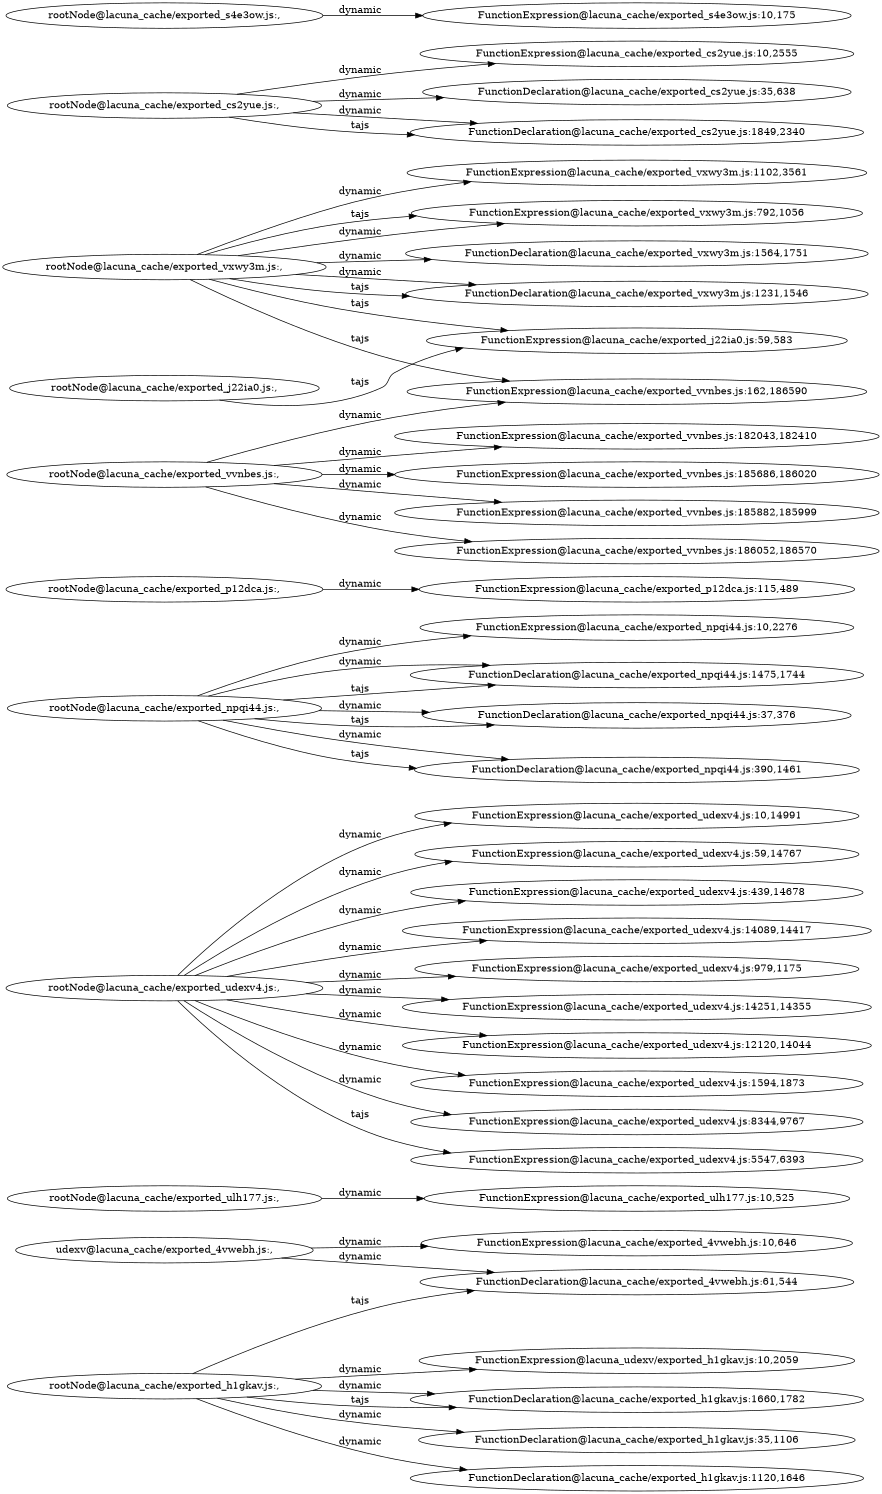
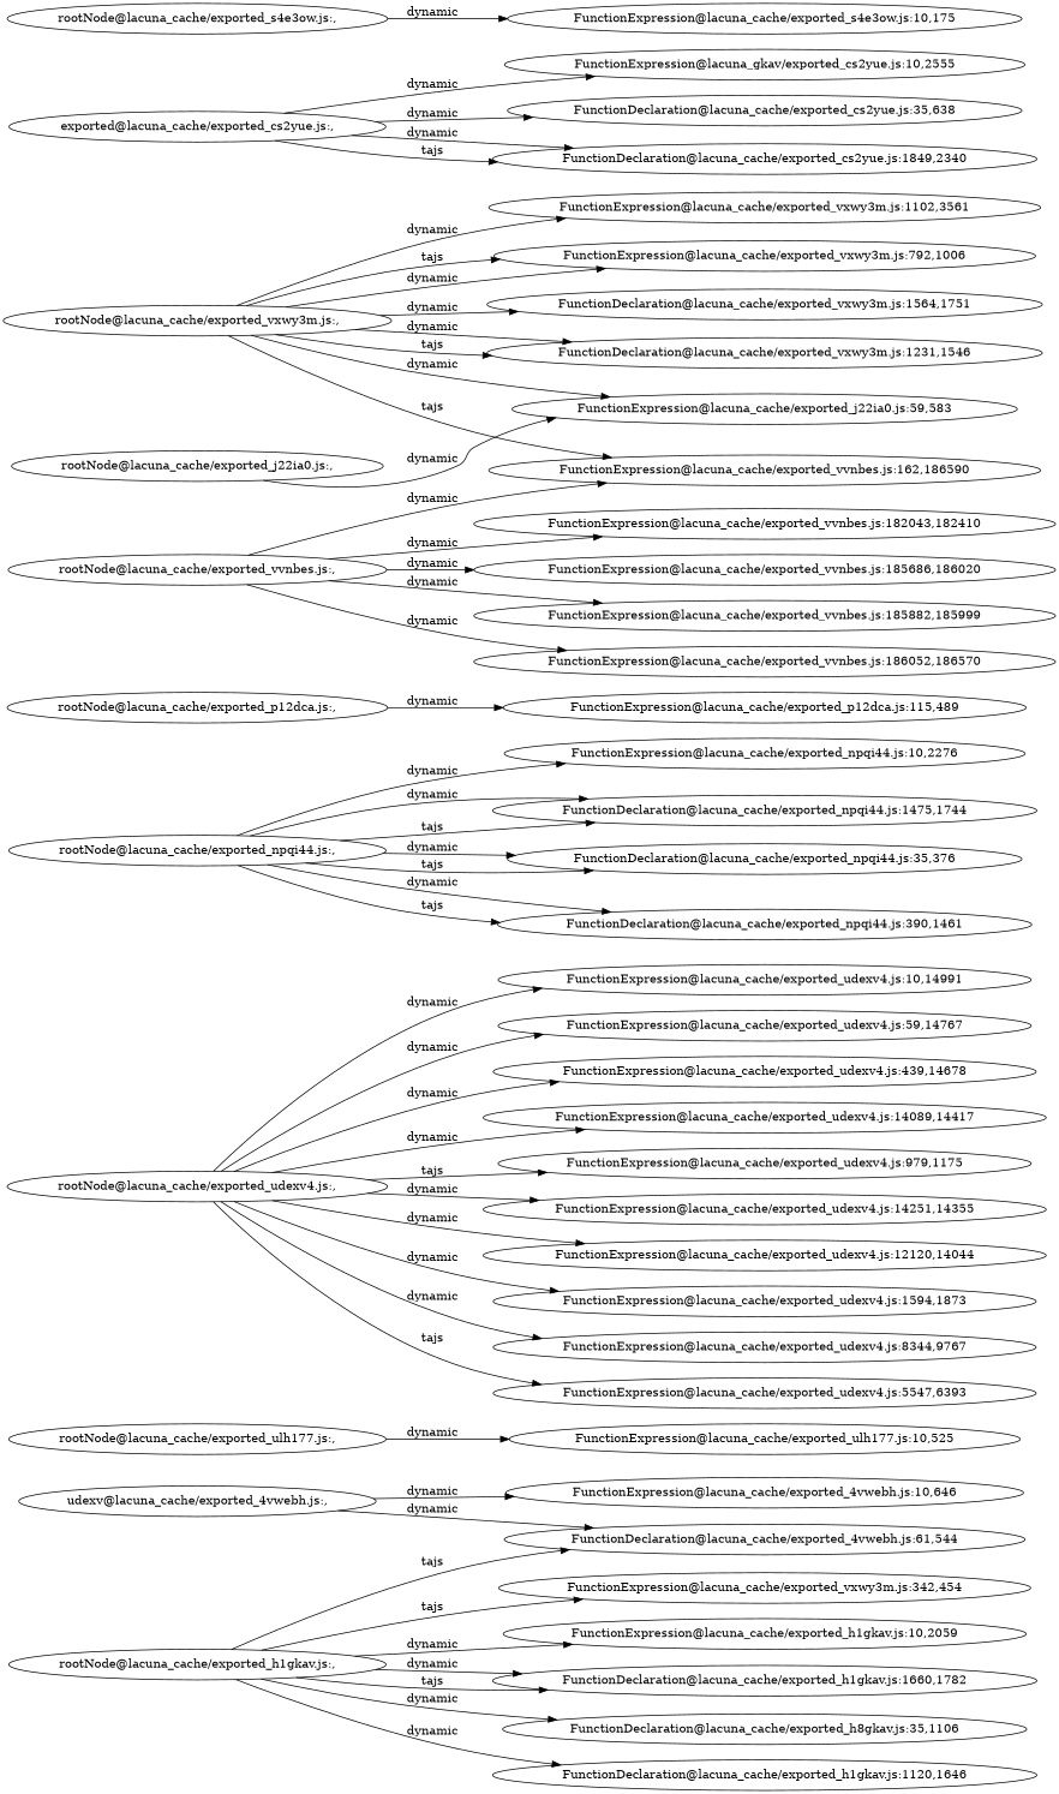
  digraph {
    rankdir=LR
    n1 [label="udexv@lacuna_cache/exported_4vwebh.js:,"]
    "FunctionExpression@lacuna_cache/exported_4vwebh.js:10,646"
    "FunctionDeclaration@lacuna_cache/exported_4vwebh.js:61,544"
    "rootNode@lacuna_cache/exported_ulh177.js:,"
    "FunctionExpression@lacuna_cache/exported_ulh177.js:10,525"
    "rootNode@lacuna_cache/exported_udexv4.js:,"
    "FunctionExpression@lacuna_cache/exported_udexv4.js:10,14991"
    "FunctionExpression@lacuna_cache/exported_udexv4.js:59,14767"
    "FunctionExpression@lacuna_cache/exported_udexv4.js:439,14678"
    "FunctionExpression@lacuna_cache/exported_udexv4.js:14089,14417"
    "FunctionExpression@lacuna_cache/exported_udexv4.js:979,1175"
    "FunctionExpression@lacuna_cache/exported_udexv4.js:14251,14355"
    "FunctionExpression@lacuna_cache/exported_udexv4.js:12120,14044"
    "FunctionExpression@lacuna_cache/exported_udexv4.js:1594,1873"
    "FunctionExpression@lacuna_cache/exported_udexv4.js:8344,9767"
    "FunctionExpression@lacuna_cache/exported_udexv4.js:5547,6393"
    "rootNode@lacuna_cache/exported_npqi44.js:,"
    "FunctionExpression@lacuna_cache/exported_npqi44.js:10,2276"
    "FunctionDeclaration@lacuna_cache/exported_npqi44.js:1475,1744"
-   "FunctionDeclaration@lacuna_cache/exported_npqi44.js:35,376" [label="FunctionDeclaration@lacuna_cache/exported_npqi44.js:37,376"]
+   "FunctionDeclaration@lacuna_cache/exported_npqi44.js:35,376"
    "FunctionDeclaration@lacuna_cache/exported_npqi44.js:390,1461"
    "rootNode@lacuna_cache/exported_p12dca.js:,"
    "FunctionExpression@lacuna_cache/exported_p12dca.js:115,489"
    "rootNode@lacuna_cache/exported_vxwy3m.js:,"
    "FunctionExpression@lacuna_cache/exported_vxwy3m.js:1102,3561"
    "FunctionDeclaration@lacuna_cache/exported_vxwy3m.js:1231,1546"
    "FunctionDeclaration@lacuna_cache/exported_vxwy3m.js:1564,1751"
-   "FunctionExpression@lacuna_cache/exported_vxwy3m.js:792,1056"
+   "FunctionExpression@lacuna_cache/exported_vxwy3m.js:792,1056" [label="FunctionExpression@lacuna_cache/exported_vxwy3m.js:792,1006"]
    "FunctionExpression@lacuna_cache/exported_j22ia0.js:59,583"
    "FunctionExpression@lacuna_cache/exported_vvnbes.js:162,186590"
    "rootNode@lacuna_cache/exported_vvnbes.js:,"
    "FunctionExpression@lacuna_cache/exported_vvnbes.js:182043,182410"
    "FunctionExpression@lacuna_cache/exported_vvnbes.js:185686,186020"
    "FunctionExpression@lacuna_cache/exported_vvnbes.js:185882,185999"
    "FunctionExpression@lacuna_cache/exported_vvnbes.js:186052,186570"
    "rootNode@lacuna_cache/exported_j22ia0.js:,"
-   "rootNode@lacuna_cache/exported_cs2yue.js:,"
-   "FunctionExpression@lacuna_cache/exported_cs2yue.js:10,2555"
+   "rootNode@lacuna_cache/exported_cs2yue.js:," [label="exported@lacuna_cache/exported_cs2yue.js:,"]
+   "FunctionExpression@lacuna_cache/exported_cs2yue.js:10,2555" [label="FunctionExpression@lacuna_gkav/exported_cs2yue.js:10,2555"]
    "FunctionDeclaration@lacuna_cache/exported_cs2yue.js:35,638"
    "FunctionDeclaration@lacuna_cache/exported_cs2yue.js:1849,2340"
    "rootNode@lacuna_cache/exported_h1gkav.js:,"
-   "FunctionExpression@lacuna_cache/exported_h1gkav.js:10,2059" [label="FunctionExpression@lacuna_udexv/exported_h1gkav.js:10,2059"]
+   "FunctionExpression@lacuna_cache/exported_vxwy3m.js:342,454"
+   "FunctionExpression@lacuna_cache/exported_h1gkav.js:10,2059"
    "FunctionDeclaration@lacuna_cache/exported_h1gkav.js:1660,1782"
-   "FunctionDeclaration@lacuna_cache/exported_h1gkav.js:35,1106"
+   "FunctionDeclaration@lacuna_cache/exported_h1gkav.js:35,1106" [label="FunctionDeclaration@lacuna_cache/exported_h8gkav.js:35,1106"]
    "FunctionDeclaration@lacuna_cache/exported_h1gkav.js:1120,1646"
    "rootNode@lacuna_cache/exported_s4e3ow.js:,"
    "FunctionExpression@lacuna_cache/exported_s4e3ow.js:10,175"
    n1 -> "FunctionExpression@lacuna_cache/exported_4vwebh.js:10,646" [label=dynamic]
    n1 -> "FunctionDeclaration@lacuna_cache/exported_4vwebh.js:61,544" [label=dynamic]
    "rootNode@lacuna_cache/exported_ulh177.js:," -> "FunctionExpression@lacuna_cache/exported_ulh177.js:10,525" [label=dynamic]
    "rootNode@lacuna_cache/exported_udexv4.js:," -> "FunctionExpression@lacuna_cache/exported_udexv4.js:10,14991" [label=dynamic]
    "rootNode@lacuna_cache/exported_udexv4.js:," -> "FunctionExpression@lacuna_cache/exported_udexv4.js:59,14767" [label=dynamic]
    "rootNode@lacuna_cache/exported_udexv4.js:," -> "FunctionExpression@lacuna_cache/exported_udexv4.js:439,14678" [label=dynamic]
    "rootNode@lacuna_cache/exported_udexv4.js:," -> "FunctionExpression@lacuna_cache/exported_udexv4.js:14089,14417" [label=dynamic]
-   "rootNode@lacuna_cache/exported_udexv4.js:," -> "FunctionExpression@lacuna_cache/exported_udexv4.js:979,1175" [label=dynamic]
+   "rootNode@lacuna_cache/exported_udexv4.js:," -> "FunctionExpression@lacuna_cache/exported_udexv4.js:979,1175" [label=tajs]
    "rootNode@lacuna_cache/exported_udexv4.js:," -> "FunctionExpression@lacuna_cache/exported_udexv4.js:14251,14355" [label=dynamic]
    "rootNode@lacuna_cache/exported_udexv4.js:," -> "FunctionExpression@lacuna_cache/exported_udexv4.js:12120,14044" [label=dynamic]
    "rootNode@lacuna_cache/exported_udexv4.js:," -> "FunctionExpression@lacuna_cache/exported_udexv4.js:1594,1873" [label=dynamic]
    "rootNode@lacuna_cache/exported_udexv4.js:," -> "FunctionExpression@lacuna_cache/exported_udexv4.js:8344,9767" [label=dynamic]
    "rootNode@lacuna_cache/exported_udexv4.js:," -> "FunctionExpression@lacuna_cache/exported_udexv4.js:5547,6393" [label=tajs]
    "rootNode@lacuna_cache/exported_npqi44.js:," -> "FunctionExpression@lacuna_cache/exported_npqi44.js:10,2276" [label=dynamic]
    "rootNode@lacuna_cache/exported_npqi44.js:," -> "FunctionDeclaration@lacuna_cache/exported_npqi44.js:1475,1744" [label=dynamic]
    "rootNode@lacuna_cache/exported_npqi44.js:," -> "FunctionDeclaration@lacuna_cache/exported_npqi44.js:1475,1744" [label=tajs]
    "rootNode@lacuna_cache/exported_npqi44.js:," -> "FunctionDeclaration@lacuna_cache/exported_npqi44.js:35,376" [label=dynamic]
    "rootNode@lacuna_cache/exported_npqi44.js:," -> "FunctionDeclaration@lacuna_cache/exported_npqi44.js:35,376" [label=tajs]
    "rootNode@lacuna_cache/exported_npqi44.js:," -> "FunctionDeclaration@lacuna_cache/exported_npqi44.js:390,1461" [label=dynamic]
    "rootNode@lacuna_cache/exported_npqi44.js:," -> "FunctionDeclaration@lacuna_cache/exported_npqi44.js:390,1461" [label=tajs]
    "rootNode@lacuna_cache/exported_p12dca.js:," -> "FunctionExpression@lacuna_cache/exported_p12dca.js:115,489" [label=dynamic]
    "rootNode@lacuna_cache/exported_vxwy3m.js:," -> "FunctionExpression@lacuna_cache/exported_vxwy3m.js:1102,3561" [label=dynamic]
    "rootNode@lacuna_cache/exported_vxwy3m.js:," -> "FunctionDeclaration@lacuna_cache/exported_vxwy3m.js:1231,1546" [label=dynamic]
    "rootNode@lacuna_cache/exported_vxwy3m.js:," -> "FunctionDeclaration@lacuna_cache/exported_vxwy3m.js:1231,1546" [label=tajs]
    "rootNode@lacuna_cache/exported_vxwy3m.js:," -> "FunctionDeclaration@lacuna_cache/exported_vxwy3m.js:1564,1751" [label=dynamic]
    "rootNode@lacuna_cache/exported_vxwy3m.js:," -> "FunctionExpression@lacuna_cache/exported_vxwy3m.js:792,1056" [label=dynamic]
    "rootNode@lacuna_cache/exported_vxwy3m.js:," -> "FunctionExpression@lacuna_cache/exported_vxwy3m.js:792,1056" [label=tajs]
-   "rootNode@lacuna_cache/exported_vxwy3m.js:," -> "FunctionExpression@lacuna_cache/exported_j22ia0.js:59,583" [label=tajs]
+   "rootNode@lacuna_cache/exported_vxwy3m.js:," -> "FunctionExpression@lacuna_cache/exported_j22ia0.js:59,583" [label=dynamic]
    "rootNode@lacuna_cache/exported_vxwy3m.js:," -> "FunctionExpression@lacuna_cache/exported_vvnbes.js:162,186590" [label=tajs]
    "rootNode@lacuna_cache/exported_vvnbes.js:," -> "FunctionExpression@lacuna_cache/exported_vvnbes.js:162,186590" [label=dynamic]
    "rootNode@lacuna_cache/exported_vvnbes.js:," -> "FunctionExpression@lacuna_cache/exported_vvnbes.js:182043,182410" [label=dynamic]
    "rootNode@lacuna_cache/exported_vvnbes.js:," -> "FunctionExpression@lacuna_cache/exported_vvnbes.js:185686,186020" [label=dynamic]
    "rootNode@lacuna_cache/exported_vvnbes.js:," -> "FunctionExpression@lacuna_cache/exported_vvnbes.js:185882,185999" [label=dynamic]
    "rootNode@lacuna_cache/exported_vvnbes.js:," -> "FunctionExpression@lacuna_cache/exported_vvnbes.js:186052,186570" [label=dynamic]
-   "rootNode@lacuna_cache/exported_j22ia0.js:," -> "FunctionExpression@lacuna_cache/exported_j22ia0.js:59,583" [label=tajs]
+   "rootNode@lacuna_cache/exported_j22ia0.js:," -> "FunctionExpression@lacuna_cache/exported_j22ia0.js:59,583" [label=dynamic]
    "rootNode@lacuna_cache/exported_cs2yue.js:," -> "FunctionExpression@lacuna_cache/exported_cs2yue.js:10,2555" [label=dynamic]
    "rootNode@lacuna_cache/exported_cs2yue.js:," -> "FunctionDeclaration@lacuna_cache/exported_cs2yue.js:35,638" [label=dynamic]
    "rootNode@lacuna_cache/exported_cs2yue.js:," -> "FunctionDeclaration@lacuna_cache/exported_cs2yue.js:1849,2340" [label=dynamic]
    "rootNode@lacuna_cache/exported_cs2yue.js:," -> "FunctionDeclaration@lacuna_cache/exported_cs2yue.js:1849,2340" [label=tajs]
    "rootNode@lacuna_cache/exported_h1gkav.js:," -> "FunctionDeclaration@lacuna_cache/exported_4vwebh.js:61,544" [label=tajs]
+   "rootNode@lacuna_cache/exported_h1gkav.js:," -> "FunctionExpression@lacuna_cache/exported_vxwy3m.js:342,454" [label=tajs]
    "rootNode@lacuna_cache/exported_h1gkav.js:," -> "FunctionExpression@lacuna_cache/exported_h1gkav.js:10,2059" [label=dynamic]
    "rootNode@lacuna_cache/exported_h1gkav.js:," -> "FunctionDeclaration@lacuna_cache/exported_h1gkav.js:1660,1782" [label=dynamic]
    "rootNode@lacuna_cache/exported_h1gkav.js:," -> "FunctionDeclaration@lacuna_cache/exported_h1gkav.js:1660,1782" [label=tajs]
    "rootNode@lacuna_cache/exported_h1gkav.js:," -> "FunctionDeclaration@lacuna_cache/exported_h1gkav.js:35,1106" [label=dynamic]
    "rootNode@lacuna_cache/exported_h1gkav.js:," -> "FunctionDeclaration@lacuna_cache/exported_h1gkav.js:1120,1646" [label=dynamic]
    "rootNode@lacuna_cache/exported_s4e3ow.js:," -> "FunctionExpression@lacuna_cache/exported_s4e3ow.js:10,175" [label=dynamic]
  }
